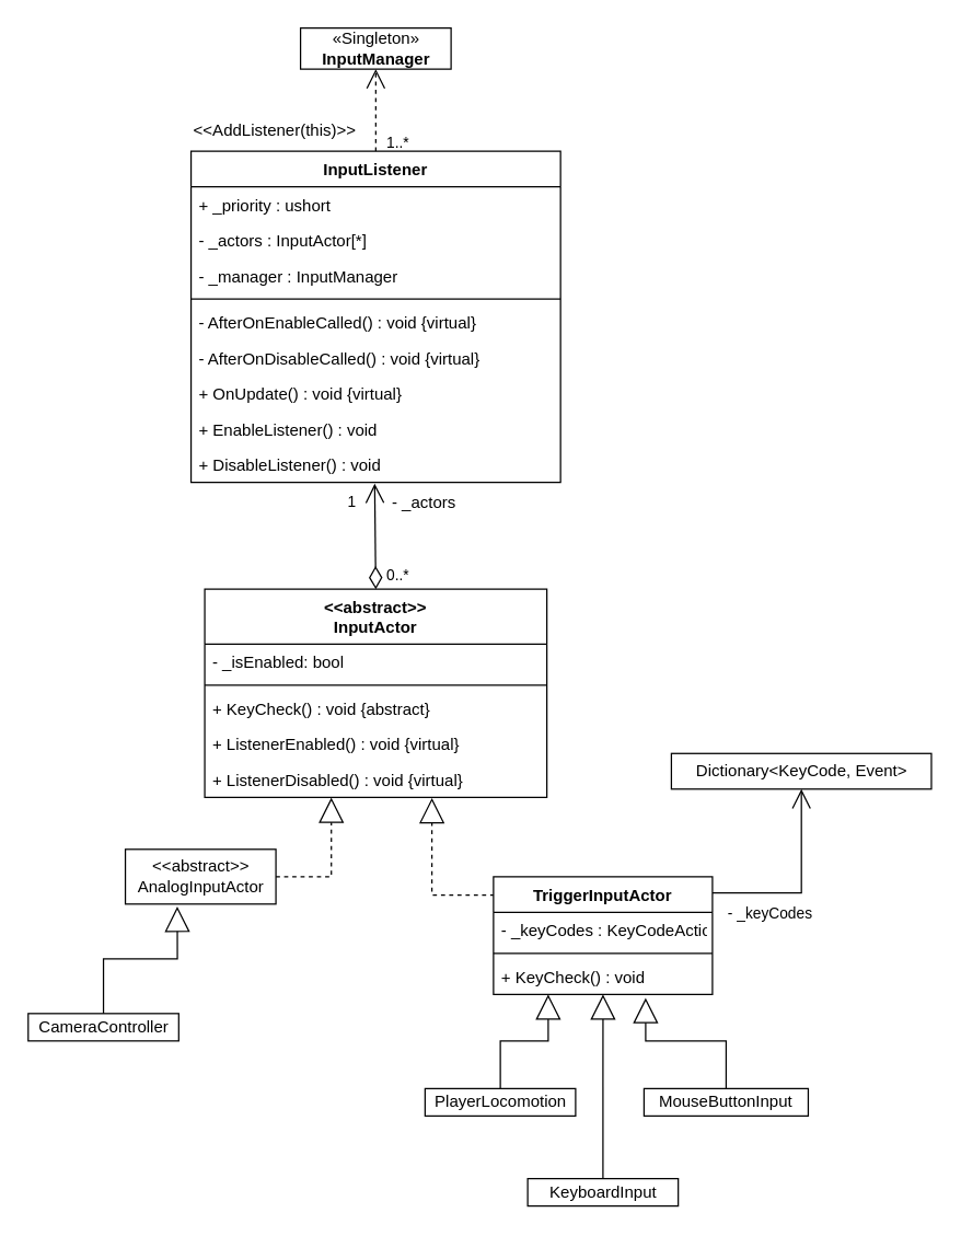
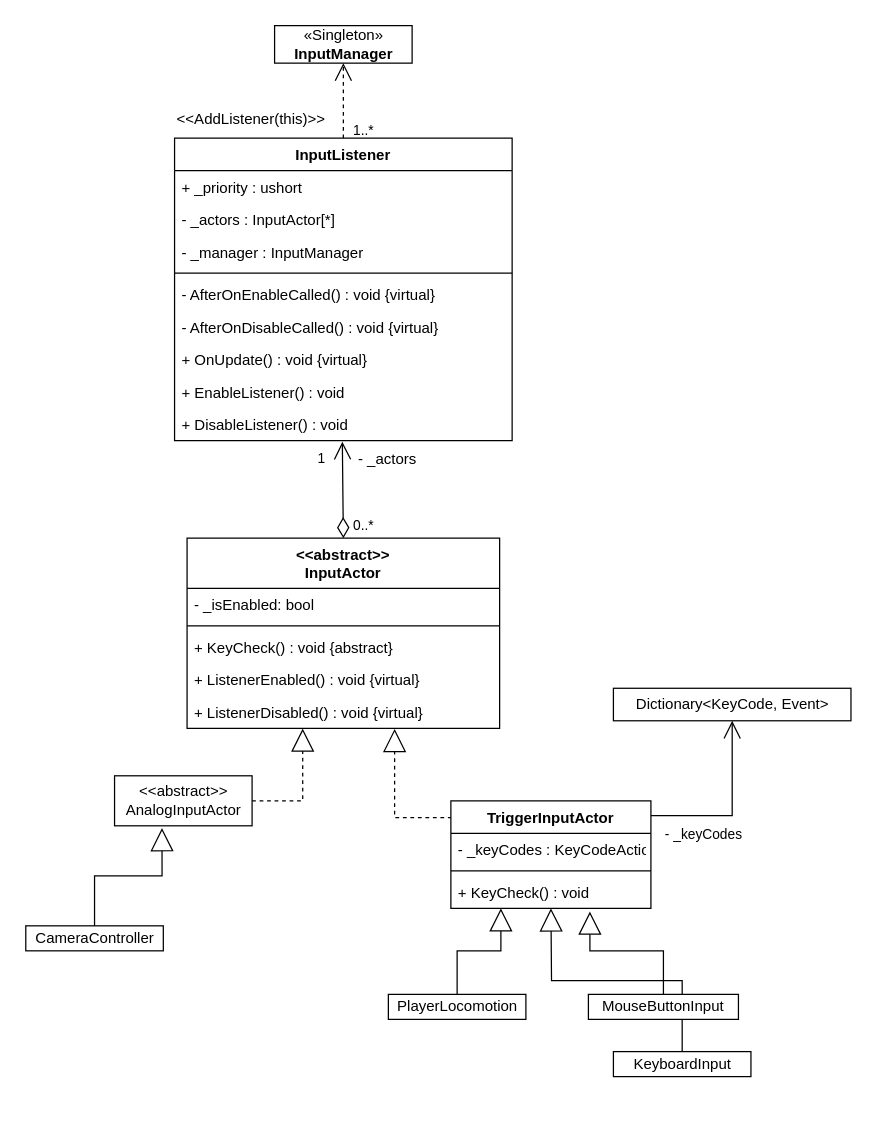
  <mxCell id="0" />
  <mxCell id="1" parent="0" />
  <mxCell id="2" value="1..*" style="endArrow=open;endSize=12;dashed=1;html=1;rounded=0;labelBorderColor=none;exitX=0.5;exitY=0;exitDx=0;exitDy=0;entryX=0.5;entryY=1;entryDx=0;entryDy=0;" parent="1" source="13" target="24" edge="1"><mxGeometry x="-0.8" y="-16" width="160" relative="1" as="geometry"><mxPoint x="274" y="150" as="sourcePoint" /><mxPoint x="320" y="80" as="targetPoint" /><Array as="points" /><mxPoint as="offset" /></mxGeometry></mxCell>
  <mxCell id="3" value="&amp;lt;&amp;lt;AddListener(this)&amp;gt;&amp;gt;" style="text;html=1;align=center;verticalAlign=middle;resizable=0;points=[];autosize=1;strokeColor=none;fillColor=none;" parent="1" vertex="1"><mxGeometry x="130" y="80" width="140" height="30" as="geometry" /></mxCell>
  <mxCell id="4" value="PlayerLocomotion" style="html=1;" parent="1" vertex="1"><mxGeometry x="310" y="794.83" width="110" height="20" as="geometry" /></mxCell>
  <mxCell id="5" value="CameraController" style="html=1;" parent="1" vertex="1"><mxGeometry x="20" y="740" width="110" height="20" as="geometry" /></mxCell>
  <mxCell id="6" value="&lt;&lt;abstract&gt;&gt;&#10;InputActor" style="swimlane;fontStyle=1;align=center;verticalAlign=top;childLayout=stackLayout;horizontal=1;startSize=40;horizontalStack=0;resizeParent=1;resizeParentMax=0;resizeLast=0;collapsible=1;marginBottom=0;" parent="1" vertex="1"><mxGeometry x="149" y="430" width="250" height="152" as="geometry" /></mxCell>
  <mxCell id="7" value="- _isEnabled: bool" style="text;strokeColor=none;fillColor=none;align=left;verticalAlign=top;spacingLeft=4;spacingRight=4;overflow=hidden;rotatable=0;points=[[0,0.5],[1,0.5]];portConstraint=eastwest;" parent="6" vertex="1"><mxGeometry y="40" width="250" height="26" as="geometry" /></mxCell>
  <mxCell id="8" value="" style="line;strokeWidth=1;fillColor=none;align=left;verticalAlign=middle;spacingTop=-1;spacingLeft=3;spacingRight=3;rotatable=0;labelPosition=right;points=[];portConstraint=eastwest;strokeColor=inherit;" parent="6" vertex="1"><mxGeometry y="66" width="250" height="8" as="geometry" /></mxCell>
  <mxCell id="9" value="+ KeyCheck() : void {abstract}" style="text;strokeColor=none;fillColor=none;align=left;verticalAlign=top;spacingLeft=4;spacingRight=4;overflow=hidden;rotatable=0;points=[[0,0.5],[1,0.5]];portConstraint=eastwest;" parent="6" vertex="1"><mxGeometry y="74" width="250" height="26" as="geometry" /></mxCell>
  <mxCell id="10" value="+ ListenerEnabled() : void {virtual}" style="text;strokeColor=none;fillColor=none;align=left;verticalAlign=top;spacingLeft=4;spacingRight=4;overflow=hidden;rotatable=0;points=[[0,0.5],[1,0.5]];portConstraint=eastwest;" parent="6" vertex="1"><mxGeometry y="100" width="250" height="26" as="geometry" /></mxCell>
  <mxCell id="11" value="+ ListenerDisabled() : void {virtual}" style="text;strokeColor=none;fillColor=none;align=left;verticalAlign=top;spacingLeft=4;spacingRight=4;overflow=hidden;rotatable=0;points=[[0,0.5],[1,0.5]];portConstraint=eastwest;" parent="6" vertex="1"><mxGeometry y="126" width="250" height="26" as="geometry" /></mxCell>
  <mxCell id="12" value="Dictionary&amp;lt;KeyCode, Event&amp;gt;" style="html=1;" parent="1" vertex="1"><mxGeometry x="490" y="550" width="190" height="26" as="geometry" /></mxCell>
  <mxCell id="13" value="InputListener" style="swimlane;fontStyle=1;align=center;verticalAlign=top;childLayout=stackLayout;horizontal=1;startSize=26;horizontalStack=0;resizeParent=1;resizeParentMax=0;resizeLast=0;collapsible=1;marginBottom=0;" parent="1" vertex="1"><mxGeometry x="139" y="110" width="270" height="242" as="geometry" /></mxCell>
  <mxCell id="14" value="+ _priority : ushort" style="text;strokeColor=none;fillColor=none;align=left;verticalAlign=top;spacingLeft=4;spacingRight=4;overflow=hidden;rotatable=0;points=[[0,0.5],[1,0.5]];portConstraint=eastwest;" parent="13" vertex="1"><mxGeometry y="26" width="270" height="26" as="geometry" /></mxCell>
  <mxCell id="15" value="- _actors : InputActor[*]" style="text;strokeColor=none;fillColor=none;align=left;verticalAlign=top;spacingLeft=4;spacingRight=4;overflow=hidden;rotatable=0;points=[[0,0.5],[1,0.5]];portConstraint=eastwest;" parent="13" vertex="1"><mxGeometry y="52" width="270" height="26" as="geometry" /></mxCell>
  <mxCell id="16" value="- _manager : InputManager" style="text;strokeColor=none;fillColor=none;align=left;verticalAlign=top;spacingLeft=4;spacingRight=4;overflow=hidden;rotatable=0;points=[[0,0.5],[1,0.5]];portConstraint=eastwest;" parent="13" vertex="1"><mxGeometry y="78" width="270" height="26" as="geometry" /></mxCell>
  <mxCell id="17" value="" style="line;strokeWidth=1;fillColor=none;align=left;verticalAlign=middle;spacingTop=-1;spacingLeft=3;spacingRight=3;rotatable=0;labelPosition=right;points=[];portConstraint=eastwest;strokeColor=inherit;" parent="13" vertex="1"><mxGeometry y="104" width="270" height="8" as="geometry" /></mxCell>
  <mxCell id="18" value="- AfterOnEnableCalled() : void {virtual}" style="text;strokeColor=none;fillColor=none;align=left;verticalAlign=top;spacingLeft=4;spacingRight=4;overflow=hidden;rotatable=0;points=[[0,0.5],[1,0.5]];portConstraint=eastwest;" parent="13" vertex="1"><mxGeometry y="112" width="270" height="26" as="geometry" /></mxCell>
  <mxCell id="19" value="- AfterOnDisableCalled() : void {virtual}" style="text;strokeColor=none;fillColor=none;align=left;verticalAlign=top;spacingLeft=4;spacingRight=4;overflow=hidden;rotatable=0;points=[[0,0.5],[1,0.5]];portConstraint=eastwest;" parent="13" vertex="1"><mxGeometry y="138" width="270" height="26" as="geometry" /></mxCell>
  <mxCell id="20" value="+ OnUpdate() : void {virtual}" style="text;strokeColor=none;fillColor=none;align=left;verticalAlign=top;spacingLeft=4;spacingRight=4;overflow=hidden;rotatable=0;points=[[0,0.5],[1,0.5]];portConstraint=eastwest;" parent="13" vertex="1"><mxGeometry y="164" width="270" height="26" as="geometry" /></mxCell>
  <mxCell id="21" value="+ EnableListener() : void" style="text;strokeColor=none;fillColor=none;align=left;verticalAlign=top;spacingLeft=4;spacingRight=4;overflow=hidden;rotatable=0;points=[[0,0.5],[1,0.5]];portConstraint=eastwest;" parent="13" vertex="1"><mxGeometry y="190" width="270" height="26" as="geometry" /></mxCell>
  <mxCell id="22" value="+ DisableListener() : void" style="text;strokeColor=none;fillColor=none;align=left;verticalAlign=top;spacingLeft=4;spacingRight=4;overflow=hidden;rotatable=0;points=[[0,0.5],[1,0.5]];portConstraint=eastwest;" parent="13" vertex="1"><mxGeometry y="216" width="270" height="26" as="geometry" /></mxCell>
  <mxCell id="23" value="- _actors" style="text;html=1;align=center;verticalAlign=middle;resizable=0;points=[];autosize=1;strokeColor=none;fillColor=none;" parent="1" vertex="1"><mxGeometry x="274" y="352" width="70" height="30" as="geometry" /></mxCell>
  <mxCell id="24" value="«Singleton»&lt;br&gt;&lt;b&gt;InputManager&lt;/b&gt;" style="html=1;" parent="1" vertex="1"><mxGeometry x="219" y="20" width="110" height="30" as="geometry" /></mxCell>
  <mxCell id="25" value="0..*" style="endArrow=open;html=1;endSize=12;startArrow=diamondThin;startSize=14;startFill=0;rounded=0;labelBorderColor=none;exitX=0.5;exitY=0;exitDx=0;exitDy=0;entryX=0.497;entryY=1.031;entryDx=0;entryDy=0;entryPerimeter=0;" parent="1" source="6" target="22" edge="1"><mxGeometry x="-0.745" y="-16" relative="1" as="geometry"><mxPoint x="320" y="330" as="sourcePoint" /><mxPoint x="480" y="330" as="targetPoint" /><mxPoint as="offset" /></mxGeometry></mxCell>
  <mxCell id="26" value="1" style="edgeLabel;resizable=0;html=1;align=right;verticalAlign=top;" parent="25" connectable="0" vertex="1"><mxGeometry x="1" relative="1" as="geometry"><mxPoint x="-13" as="offset" /></mxGeometry></mxCell>
  <mxCell id="27" value="" style="endArrow=open;endFill=1;endSize=12;html=1;rounded=0;labelBorderColor=none;entryX=0.5;entryY=1;entryDx=0;entryDy=0;edgeStyle=orthogonalEdgeStyle;exitX=1;exitY=0.137;exitDx=0;exitDy=0;exitPerimeter=0;" parent="1" source="36" target="12" edge="1"><mxGeometry width="160" relative="1" as="geometry"><mxPoint x="500" y="648" as="sourcePoint" /><mxPoint x="360" y="430" as="targetPoint" /></mxGeometry></mxCell>
  <mxCell id="28" value="- _keyCodes" style="edgeLabel;html=1;align=center;verticalAlign=middle;resizable=0;points=[];" parent="27" vertex="1" connectable="0"><mxGeometry x="-0.319" y="1" relative="1" as="geometry"><mxPoint x="-7" y="16" as="offset" /></mxGeometry></mxCell>
  <mxCell id="29" value="&amp;lt;&amp;lt;abstract&amp;gt;&amp;gt;&lt;br&gt;AnalogInputActor" style="html=1;" parent="1" vertex="1"><mxGeometry x="91" y="620" width="110" height="40" as="geometry" /></mxCell>
- <mxCell id="30" value="KeyboardInput" style="html=1;" parent="1" vertex="1"><mxGeometry x="385" y="860.6" width="110" height="20" as="geometry" /></mxCell>
+ <mxCell id="30" value="KeyboardInput" style="html=1;" parent="1" vertex="1"><mxGeometry x="490" y="840.6" width="110" height="20" as="geometry" /></mxCell>
  <mxCell id="31" value="" style="endArrow=block;endSize=16;endFill=0;html=1;rounded=0;exitX=1;exitY=0.5;exitDx=0;exitDy=0;entryX=0.37;entryY=1.008;entryDx=0;entryDy=0;entryPerimeter=0;edgeStyle=orthogonalEdgeStyle;dashed=1;" parent="1" source="29" target="11" edge="1"><mxGeometry x="-0.083" y="-20" width="160" relative="1" as="geometry"><mxPoint x="190" y="450" as="sourcePoint" /><mxPoint x="240" y="580" as="targetPoint" /><mxPoint x="1" as="offset" /></mxGeometry></mxCell>
  <mxCell id="32" value="" style="endArrow=block;endSize=16;endFill=0;html=1;rounded=0;dashed=1;edgeStyle=orthogonalEdgeStyle;entryX=0.664;entryY=1.019;entryDx=0;entryDy=0;entryPerimeter=0;exitX=0.004;exitY=0.156;exitDx=0;exitDy=0;exitPerimeter=0;" parent="1" source="36" target="11" edge="1"><mxGeometry x="-0.201" y="9" width="160" relative="1" as="geometry"><mxPoint x="390" y="648" as="sourcePoint" /><mxPoint x="320" y="590" as="targetPoint" /><mxPoint as="offset" /></mxGeometry></mxCell>
  <mxCell id="33" value="" style="endArrow=block;endSize=16;endFill=0;html=1;rounded=0;exitX=0.5;exitY=0;exitDx=0;exitDy=0;entryX=0.345;entryY=1.046;entryDx=0;entryDy=0;entryPerimeter=0;edgeStyle=orthogonalEdgeStyle;" parent="1" source="5" target="29" edge="1"><mxGeometry x="-0.083" y="-20" width="160" relative="1" as="geometry"><mxPoint x="211" y="650" as="sourcePoint" /><mxPoint x="251.5" y="592.208" as="targetPoint" /><mxPoint x="1" as="offset" /></mxGeometry></mxCell>
  <mxCell id="34" value="" style="endArrow=block;endSize=16;endFill=0;html=1;rounded=0;exitX=0.5;exitY=0;exitDx=0;exitDy=0;entryX=0.469;entryY=0.977;entryDx=0;entryDy=0;entryPerimeter=0;edgeStyle=orthogonalEdgeStyle;" parent="1" source="30" edge="1"><mxGeometry width="160" relative="1" as="geometry"><mxPoint x="230" y="805.43" as="sourcePoint" /><mxPoint x="440.04" y="726.002" as="targetPoint" /></mxGeometry></mxCell>
  <mxCell id="35" value="" style="endArrow=block;endSize=16;endFill=0;html=1;rounded=0;exitX=0.5;exitY=0;exitDx=0;exitDy=0;edgeStyle=orthogonalEdgeStyle;" parent="1" source="4" target="36" edge="1"><mxGeometry x="-0.083" y="-20" width="160" relative="1" as="geometry"><mxPoint x="334" y="794.83" as="sourcePoint" /><mxPoint x="409" y="726" as="targetPoint" /><mxPoint x="1" as="offset" /><Array as="points"><mxPoint x="365" y="760" /><mxPoint x="400" y="760" /></Array></mxGeometry></mxCell>
  <mxCell id="36" value="TriggerInputActor" style="swimlane;fontStyle=1;align=center;verticalAlign=top;childLayout=stackLayout;horizontal=1;startSize=26;horizontalStack=0;resizeParent=1;resizeParentMax=0;resizeLast=0;collapsible=1;marginBottom=0;strokeColor=default;fontFamily=Helvetica;fontSize=12;fontColor=default;fillColor=default;" parent="1" vertex="1"><mxGeometry x="360" y="640" width="160" height="86" as="geometry" /></mxCell>
  <mxCell id="37" value="- _keyCodes : KeyCodeActionDictionary" style="text;strokeColor=none;fillColor=none;align=left;verticalAlign=top;spacingLeft=4;spacingRight=4;overflow=hidden;rotatable=0;points=[[0,0.5],[1,0.5]];portConstraint=eastwest;fontSize=12;fontFamily=Helvetica;fontColor=default;" parent="36" vertex="1"><mxGeometry y="26" width="160" height="26" as="geometry" /></mxCell>
  <mxCell id="38" value="" style="line;strokeWidth=1;fillColor=none;align=left;verticalAlign=middle;spacingTop=-1;spacingLeft=3;spacingRight=3;rotatable=0;labelPosition=right;points=[];portConstraint=eastwest;strokeColor=inherit;fontFamily=Helvetica;fontSize=12;fontColor=default;startSize=20;" parent="36" vertex="1"><mxGeometry y="52" width="160" height="8" as="geometry" /></mxCell>
  <mxCell id="39" value="+ KeyCheck() : void" style="text;strokeColor=none;fillColor=none;align=left;verticalAlign=top;spacingLeft=4;spacingRight=4;overflow=hidden;rotatable=0;points=[[0,0.5],[1,0.5]];portConstraint=eastwest;fontSize=12;fontFamily=Helvetica;fontColor=default;" parent="36" vertex="1"><mxGeometry y="60" width="160" height="26" as="geometry" /></mxCell>
  <mxCell id="40" value="MouseButtonInput" style="rounded=0;whiteSpace=wrap;html=1;" vertex="1" parent="1"><mxGeometry x="470" y="794.83" width="120" height="20" as="geometry" /></mxCell>
  <mxCell id="41" value="" style="endArrow=block;endSize=16;endFill=0;html=1;rounded=0;exitX=0.5;exitY=0;exitDx=0;exitDy=0;entryX=0.695;entryY=1.1;entryDx=0;entryDy=0;entryPerimeter=0;edgeStyle=orthogonalEdgeStyle;" edge="1" parent="1" source="40" target="39"><mxGeometry width="160" relative="1" as="geometry"><mxPoint x="190" y="750" as="sourcePoint" /><mxPoint x="350" y="750" as="targetPoint" /><Array as="points"><mxPoint x="530" y="760" /><mxPoint x="471" y="760" /></Array></mxGeometry></mxCell>
